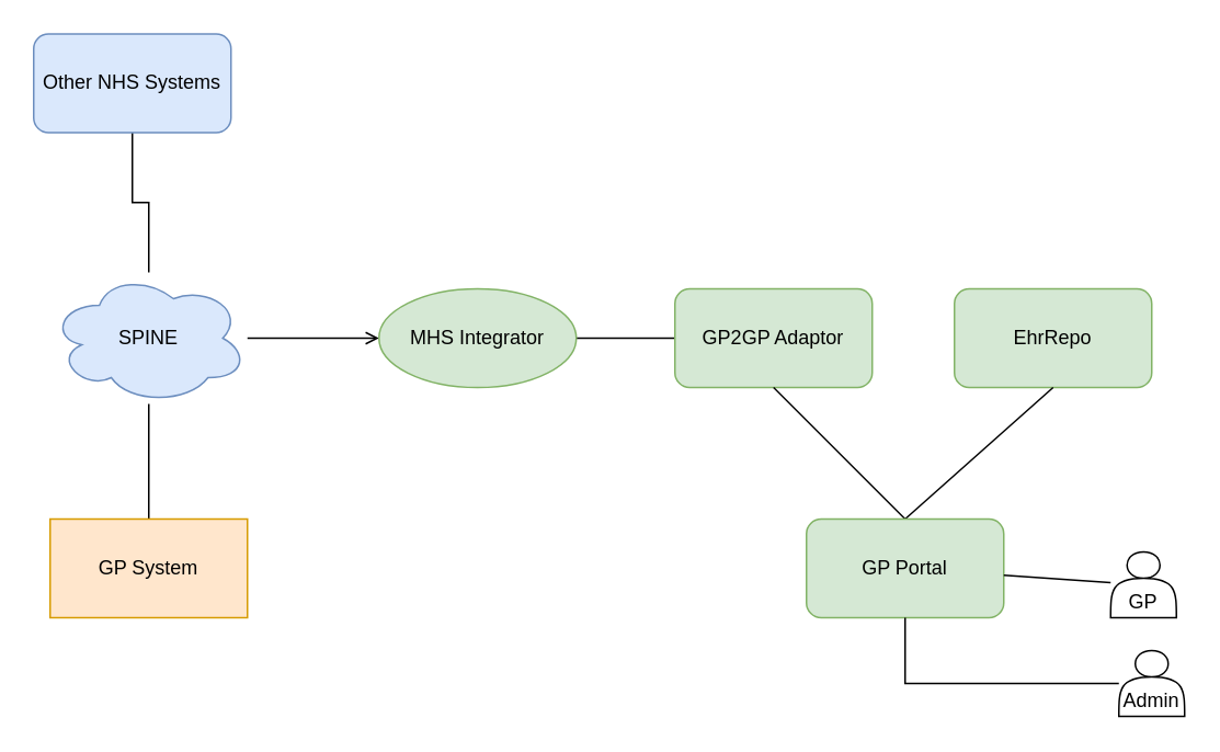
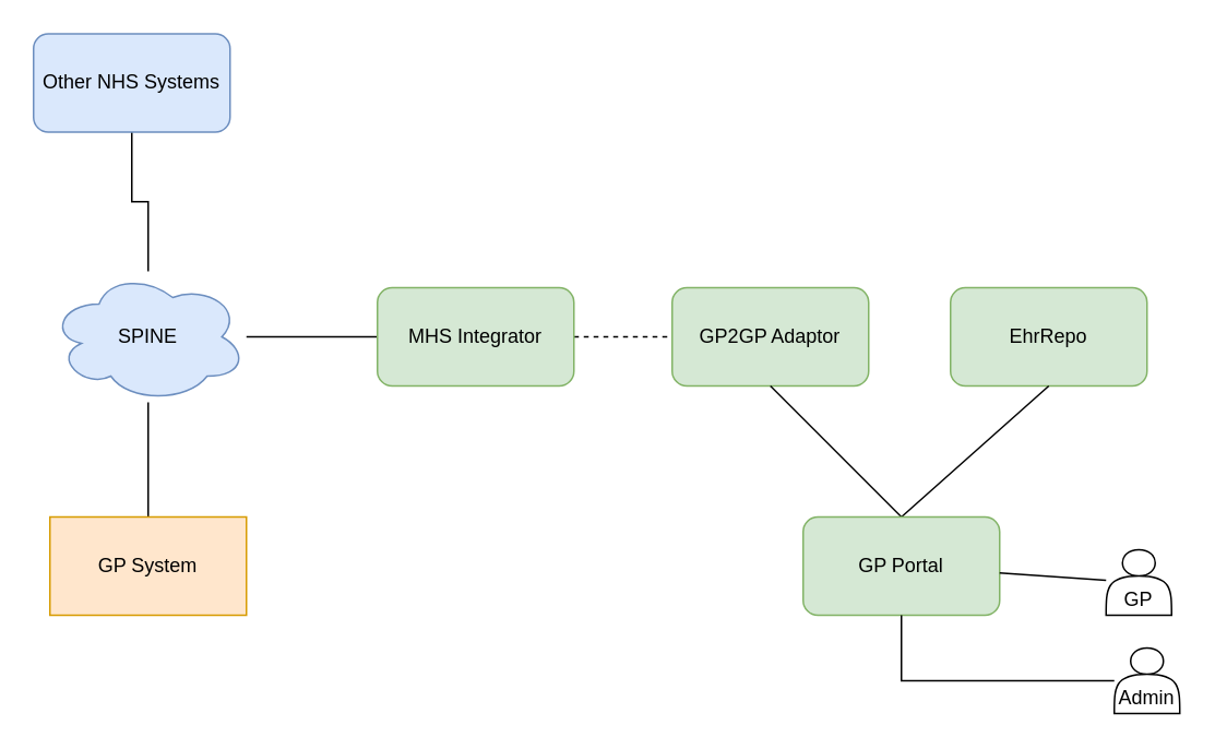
  <mxCell id="0" />
  <mxCell id="1" parent="0" />
- <mxCell id="2" style="edgeStyle=orthogonalEdgeStyle;rounded=0;orthogonalLoop=1;jettySize=auto;html=1;entryX=0;entryY=0.5;entryDx=0;entryDy=0;endArrow=open;endFill=0;" parent="1" source="4" target="8" edge="1"><mxGeometry relative="1" as="geometry" /></mxCell>
+ <mxCell id="2" style="edgeStyle=orthogonalEdgeStyle;rounded=0;orthogonalLoop=1;jettySize=auto;html=1;entryX=0;entryY=0.5;entryDx=0;entryDy=0;endArrow=none;endFill=0;" parent="1" source="4" target="8" edge="1"><mxGeometry relative="1" as="geometry" /></mxCell>
  <mxCell id="3" style="edgeStyle=orthogonalEdgeStyle;rounded=0;orthogonalLoop=1;jettySize=auto;html=1;entryX=0.5;entryY=1;entryDx=0;entryDy=0;startArrow=none;startFill=0;endArrow=none;endFill=0;" parent="1" source="4" target="18" edge="1"><mxGeometry relative="1" as="geometry" /></mxCell>
  <mxCell id="4" value="SPINE" style="ellipse;shape=cloud;whiteSpace=wrap;html=1;fillColor=#dae8fc;strokeColor=#6c8ebf;" parent="1" vertex="1"><mxGeometry x="30" y="165" width="120" height="80" as="geometry" /></mxCell>
  <mxCell id="5" style="edgeStyle=orthogonalEdgeStyle;rounded=0;orthogonalLoop=1;jettySize=auto;html=1;endArrow=none;endFill=0;" parent="1" source="6" target="4" edge="1"><mxGeometry relative="1" as="geometry" /></mxCell>
  <mxCell id="6" value="GP System" style="whiteSpace=wrap;html=1;fillColor=#ffe6cc;strokeColor=#d79b00;rounded=0;" parent="1" vertex="1"><mxGeometry x="30" y="315" width="120" height="60" as="geometry" /></mxCell>
- <mxCell id="7" style="edgeStyle=orthogonalEdgeStyle;rounded=0;orthogonalLoop=1;jettySize=auto;html=1;entryX=0;entryY=0.5;entryDx=0;entryDy=0;endArrow=none;endFill=0;" parent="1" source="8" target="9" edge="1"><mxGeometry relative="1" as="geometry" /></mxCell>
- <mxCell id="8" value="MHS Integrator" style="ellipse;whiteSpace=wrap;html=1;fillColor=#d5e8d4;strokeColor=#82b366;" parent="1" vertex="1"><mxGeometry x="230" y="175" width="120" height="60" as="geometry" /></mxCell>
+ <mxCell id="7" style="edgeStyle=orthogonalEdgeStyle;rounded=0;orthogonalLoop=1;jettySize=auto;html=1;entryX=0;entryY=0.5;entryDx=0;entryDy=0;endArrow=none;endFill=0;dashed=1;" parent="1" source="8" target="9" edge="1"><mxGeometry relative="1" as="geometry" /></mxCell>
+ <mxCell id="8" value="MHS Integrator" style="rounded=1;whiteSpace=wrap;html=1;fillColor=#d5e8d4;strokeColor=#82b366;" parent="1" vertex="1"><mxGeometry x="230" y="175" width="120" height="60" as="geometry" /></mxCell>
  <mxCell id="9" value="GP2GP Adaptor" style="rounded=1;whiteSpace=wrap;html=1;fillColor=#d5e8d4;strokeColor=#82b366;" parent="1" vertex="1"><mxGeometry x="410" y="175" width="120" height="60" as="geometry" /></mxCell>
  <mxCell id="10" value="EhrRepo" style="rounded=1;whiteSpace=wrap;html=1;fillColor=#d5e8d4;strokeColor=#82b366;" parent="1" vertex="1"><mxGeometry x="580" y="175" width="120" height="60" as="geometry" /></mxCell>
  <mxCell id="11" style="rounded=0;orthogonalLoop=1;jettySize=auto;html=1;exitX=0.5;exitY=0;exitDx=0;exitDy=0;entryX=0.5;entryY=1;entryDx=0;entryDy=0;endArrow=none;endFill=0;" parent="1" source="13" target="9" edge="1"><mxGeometry relative="1" as="geometry" /></mxCell>
  <mxCell id="12" style="edgeStyle=none;rounded=0;orthogonalLoop=1;jettySize=auto;html=1;exitX=0.5;exitY=0;exitDx=0;exitDy=0;entryX=0.5;entryY=1;entryDx=0;entryDy=0;startArrow=none;startFill=0;endArrow=none;endFill=0;" parent="1" source="13" target="10" edge="1"><mxGeometry relative="1" as="geometry" /></mxCell>
  <mxCell id="13" value="GP Portal" style="rounded=1;whiteSpace=wrap;html=1;fillColor=#d5e8d4;strokeColor=#82b366;" parent="1" vertex="1"><mxGeometry x="490" y="315" width="120" height="60" as="geometry" /></mxCell>
  <mxCell id="14" style="edgeStyle=none;rounded=0;orthogonalLoop=1;jettySize=auto;html=1;startArrow=none;startFill=0;endArrow=none;endFill=0;" parent="1" source="15" target="13" edge="1"><mxGeometry relative="1" as="geometry" /></mxCell>
  <mxCell id="15" value="GP" style="shape=actor;whiteSpace=wrap;html=1;verticalAlign=bottom;" parent="1" vertex="1"><mxGeometry x="675" y="335" width="40" height="40" as="geometry" /></mxCell>
  <mxCell id="16" style="edgeStyle=orthogonalEdgeStyle;rounded=0;orthogonalLoop=1;jettySize=auto;html=1;entryX=0.5;entryY=1;entryDx=0;entryDy=0;startArrow=none;startFill=0;endArrow=none;endFill=0;" parent="1" source="17" target="13" edge="1"><mxGeometry relative="1" as="geometry" /></mxCell>
  <mxCell id="17" value="Admin" style="shape=actor;whiteSpace=wrap;html=1;verticalAlign=bottom;" parent="1" vertex="1"><mxGeometry x="680" y="395" width="40" height="40" as="geometry" /></mxCell>
  <mxCell id="18" value="Other NHS Systems" style="rounded=1;whiteSpace=wrap;html=1;fillColor=#dae8fc;strokeColor=#6c8ebf;" parent="1" vertex="1"><mxGeometry x="20" y="20" width="120" height="60" as="geometry" /></mxCell>
